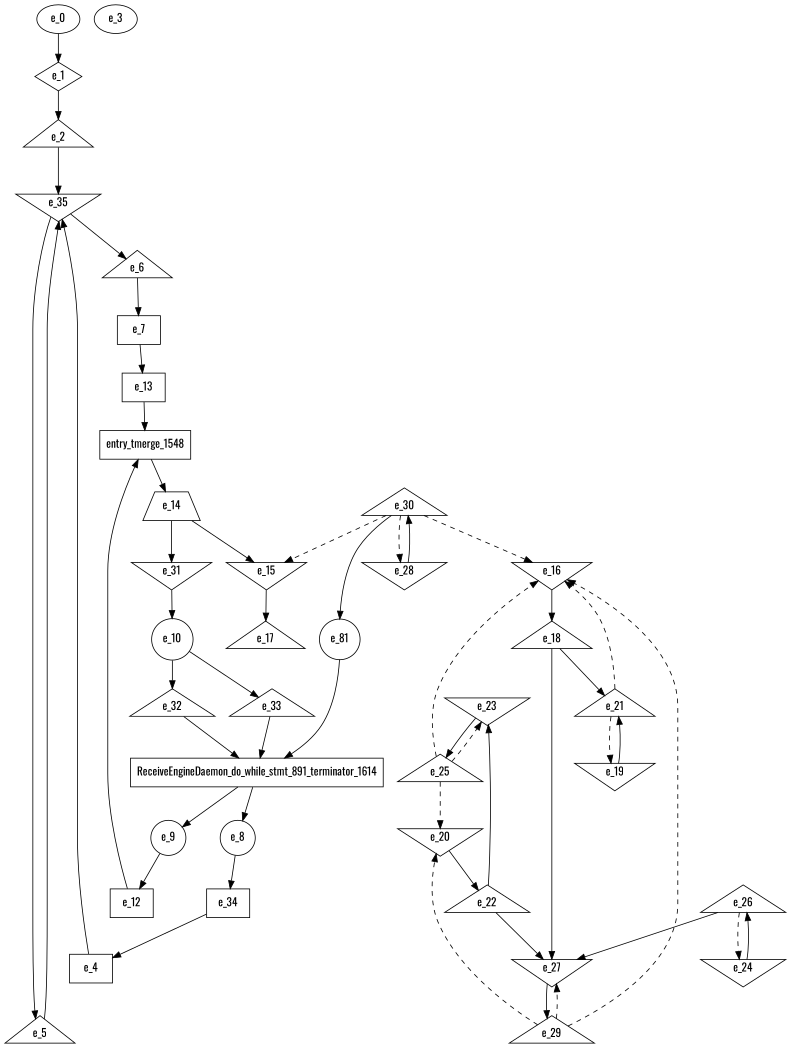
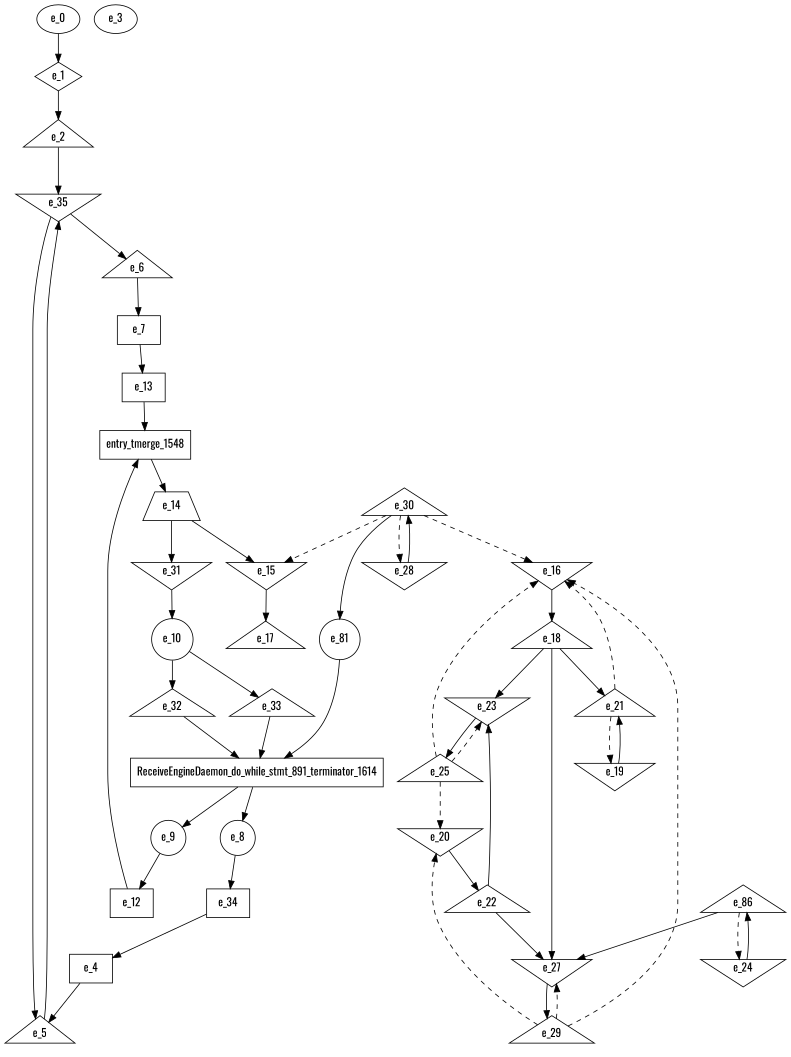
  digraph {
    fontname=Oswald
    node [fontname=Oswald shape=triangle]
    edge [fontname=Oswald]
    e_1 [shape=diamond]
    e_2
    e_0 [shape=""]
    e_35 [shape=invtriangle]
    e_5
    e_6
    e_3 [shape=""]
    e_4 [shape=dot]
    e_7 [shape=dot]
    e_13 [shape=dot]
    entry_tmerge_1548 [shape=rectangle]
    e_8 [shape=circle]
    e_34 [shape=dot]
    e_9 [shape=circle]
    e_12 [shape=dot]
    e_10 [shape=circle]
    e_32
    e_33
    ReceiveEngineDaemon_do_while_stmt_891_terminator_1614 [shape=rectangle]
    n20 [label=e_81 shape=circle]
    e_14 [shape=trapezium]
    e_15 [shape=invtriangle]
    e_31 [shape=invtriangle]
    e_17
    e_16 [shape=invtriangle]
    e_18
    e_23 [shape=invtriangle]
    e_27 [shape=invtriangle]
    e_21
    e_19 [shape=invtriangle]
    e_25
    e_29
    e_20 [shape=invtriangle]
    e_22
    e_24 [shape=invtriangle]
-   e_26
+   e_26 [label=e_86]
    e_28 [shape=invtriangle]
    e_30
    e_1 -> e_2
    e_2 -> e_35
    e_0 -> e_1
    e_35 -> e_5
    e_35 -> e_6
    e_5 -> e_35
    e_6 -> e_7
-   e_4 -> e_35
+   e_4 -> e_5
    e_7 -> e_13
    e_13 -> entry_tmerge_1548
    entry_tmerge_1548 -> e_14
    e_8 -> e_34
    e_34 -> e_4
    e_9 -> e_12
    e_12 -> entry_tmerge_1548
    e_10 -> e_32
    e_10 -> e_33
    e_32 -> ReceiveEngineDaemon_do_while_stmt_891_terminator_1614
    e_33 -> ReceiveEngineDaemon_do_while_stmt_891_terminator_1614
    ReceiveEngineDaemon_do_while_stmt_891_terminator_1614 -> e_8
    ReceiveEngineDaemon_do_while_stmt_891_terminator_1614 -> e_9
    n20 -> ReceiveEngineDaemon_do_while_stmt_891_terminator_1614
    e_14 -> e_15
    e_14 -> e_31
    e_15 -> e_17
    e_31 -> e_10
    e_16 -> e_18
+   e_18 -> e_23
    e_18 -> e_27
    e_18 -> e_21
    e_23 -> e_25
    e_27 -> e_29
    e_21 -> e_16 [style=dashed]
    e_21 -> e_19 [style=dashed]
    e_19 -> e_21
    e_25 -> e_16 [style=dashed]
    e_25 -> e_23 [style=dashed]
    e_25 -> e_20 [style=dashed]
    e_29 -> e_16 [style=dashed]
    e_29 -> e_27 [style=dashed]
    e_29 -> e_20 [style=dashed]
    e_20 -> e_22
    e_22 -> e_23
    e_22 -> e_27
    e_24 -> e_26
    e_26 -> e_27
    e_26 -> e_24 [style=dashed]
    e_28 -> e_30
    e_30 -> n20
    e_30 -> e_15 [style=dashed]
    e_30 -> e_16 [style=dashed]
    e_30 -> e_28 [style=dashed]
  }
